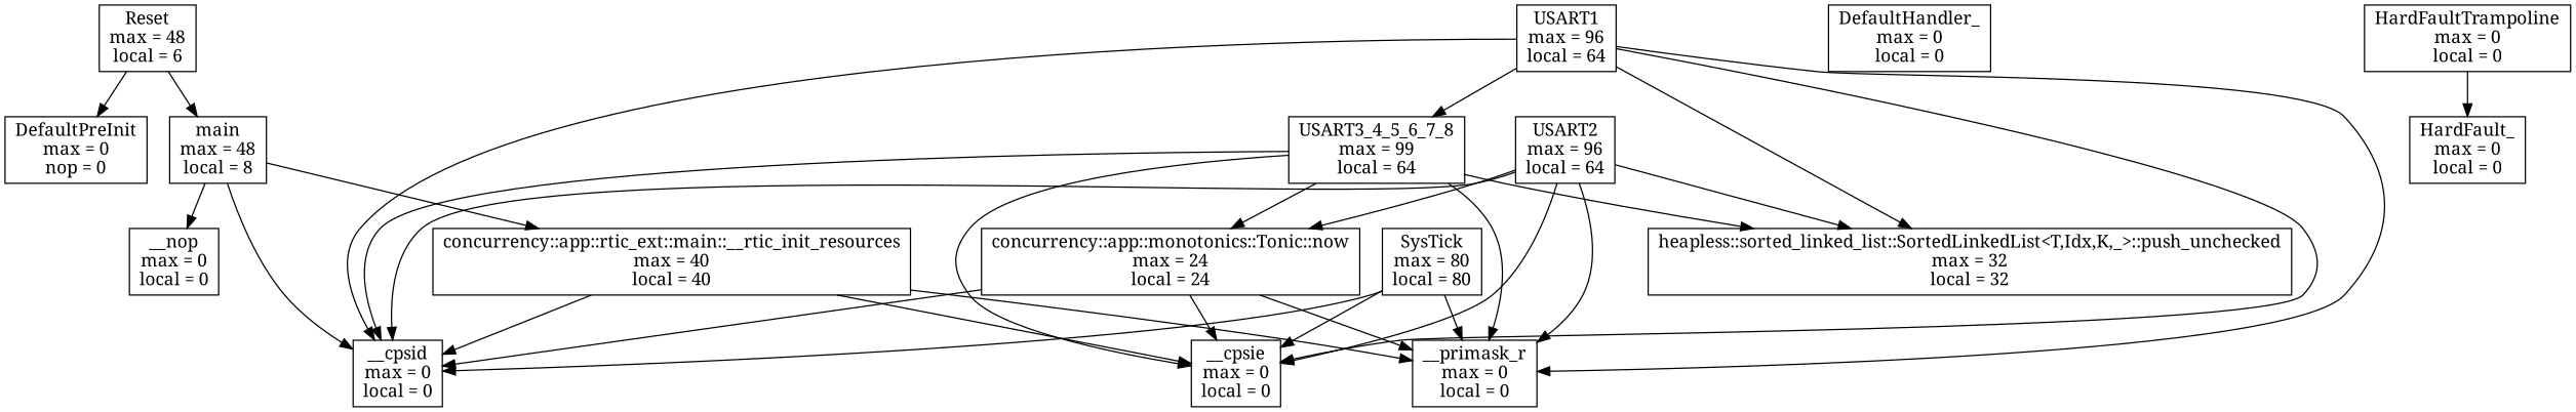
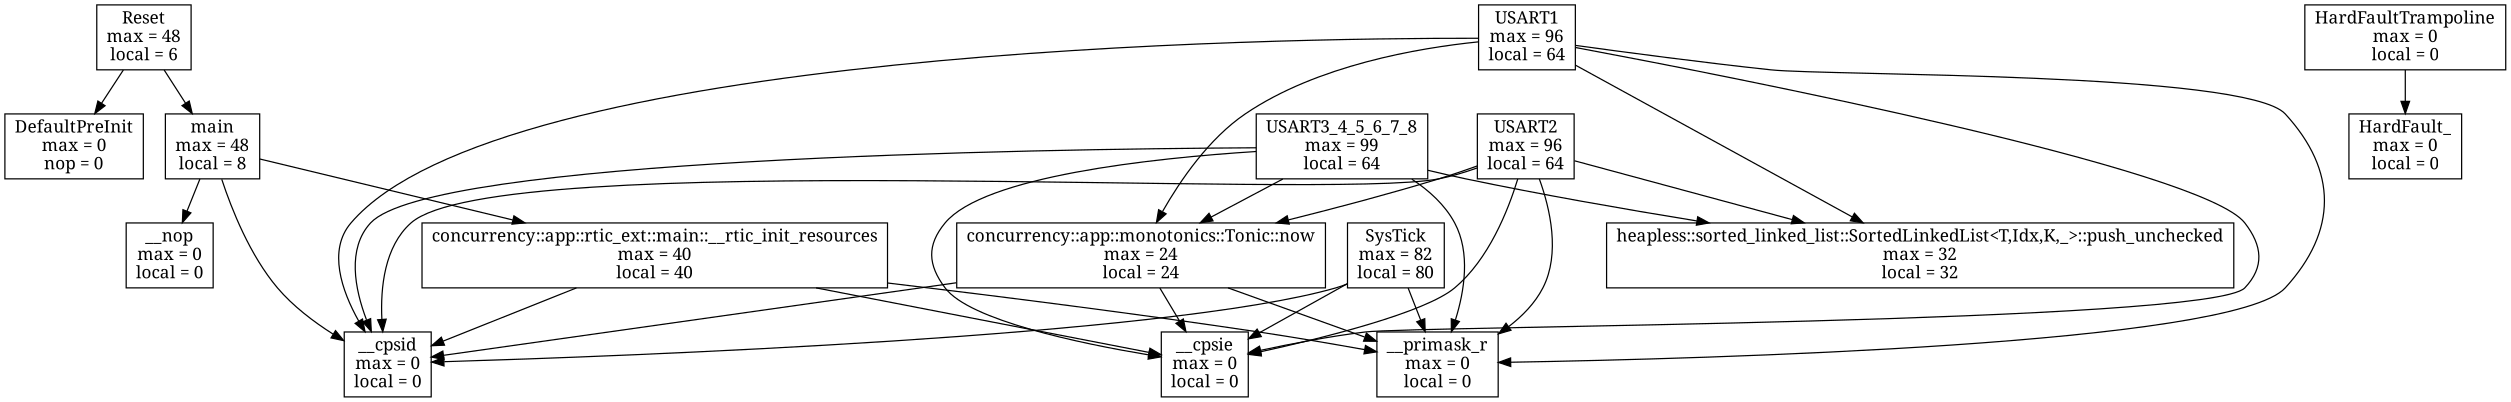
  digraph {
    fontname="Noto Serif"
    node [fontname="Noto Serif" shape=box]
    edge [fontname="Noto Serif"]
    n1 [label="Reset\nmax = 48\nlocal = 6"]
    n2 [label="main\nmax = 48\nlocal = 8"]
    n3 [label="DefaultPreInit\nmax = 0\nnop = 0"]
    n4 [label="__cpsid\nmax = 0\nlocal = 0"]
    n5 [label="concurrency::app::rtic_ext::main::__rtic_init_resources\nmax = 40\nlocal = 40"]
    n6 [label="__nop\nmax = 0\nlocal = 0"]
    n7 [label="heapless::sorted_linked_list::SortedLinkedList<T,Idx,K,_>::push_unchecked\nmax = 32\nlocal = 32"]
    n8 [label="concurrency::app::monotonics::Tonic::now\nmax = 24\nlocal = 24"]
    n9 [label="__cpsie\nmax = 0\nlocal = 0"]
    n10 [label="__primask_r\nmax = 0\nlocal = 0"]
    n11 [label="USART3_4_5_6_7_8\nmax = 99\nlocal = 64"]
    n12 [label="USART2\nmax = 96\nlocal = 64"]
    n13 [label="USART1\nmax = 96\nlocal = 64"]
-   n14 [label="SysTick\nmax = 80\nlocal = 80"]
-   n15 [label="DefaultHandler_\nmax = 0\nlocal = 0"]
+   n14 [label="SysTick\nmax = 82\nlocal = 80"]
    n16 [label="HardFaultTrampoline\nmax = 0\nlocal = 0"]
    n17 [label="HardFault_\nmax = 0\nlocal = 0"]
    n1 -> n2
    n1 -> n3
    n2 -> n4
    n2 -> n5
    n2 -> n6
    n5 -> n4
    n5 -> n9
    n5 -> n10
    n8 -> n4
    n8 -> n9
    n8 -> n10
    n11 -> n4
    n11 -> n7
    n11 -> n8
    n11 -> n9
    n11 -> n10
    n12 -> n4
    n12 -> n7
    n12 -> n8
    n12 -> n9
    n12 -> n10
    n13 -> n4
    n13 -> n7
-   n13 -> n11
+   n13 -> n8
    n13 -> n9
    n13 -> n10
    n14 -> n4
    n14 -> n9
    n14 -> n10
    n16 -> n17
  }
